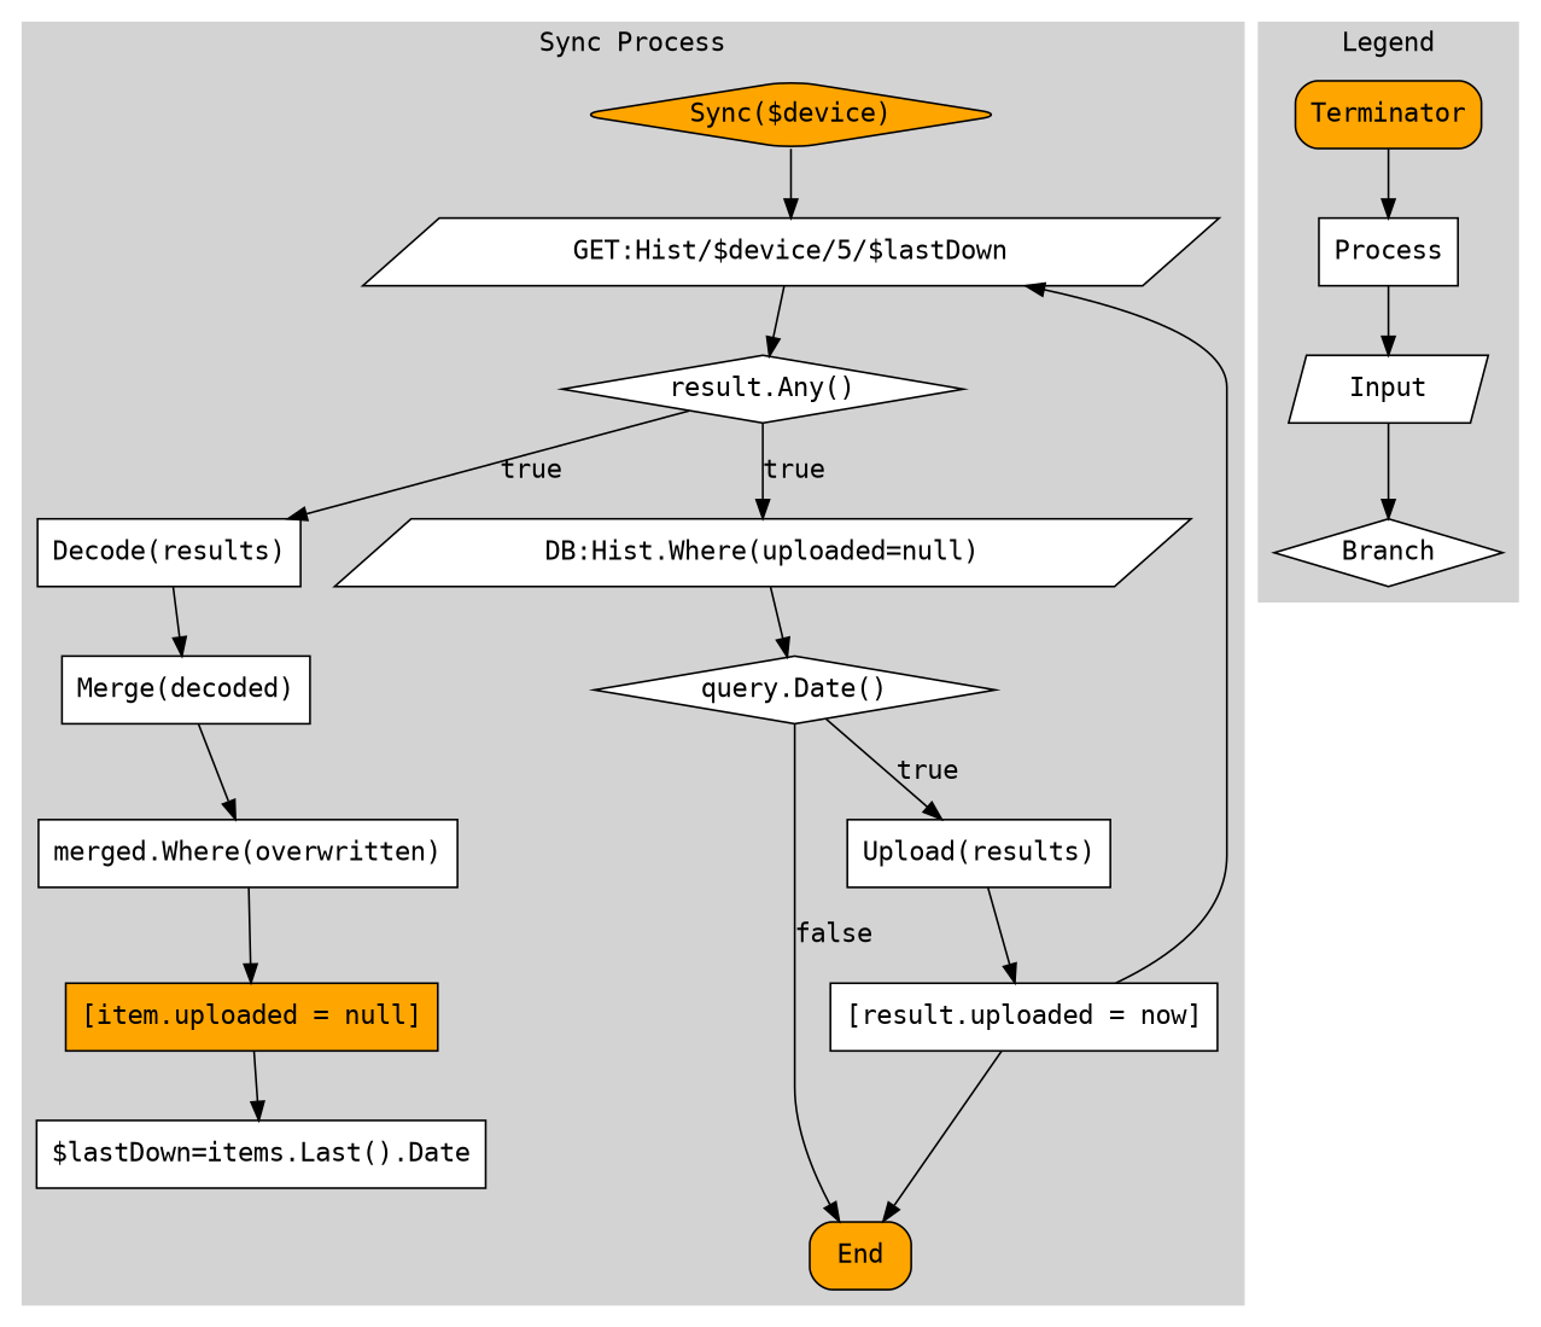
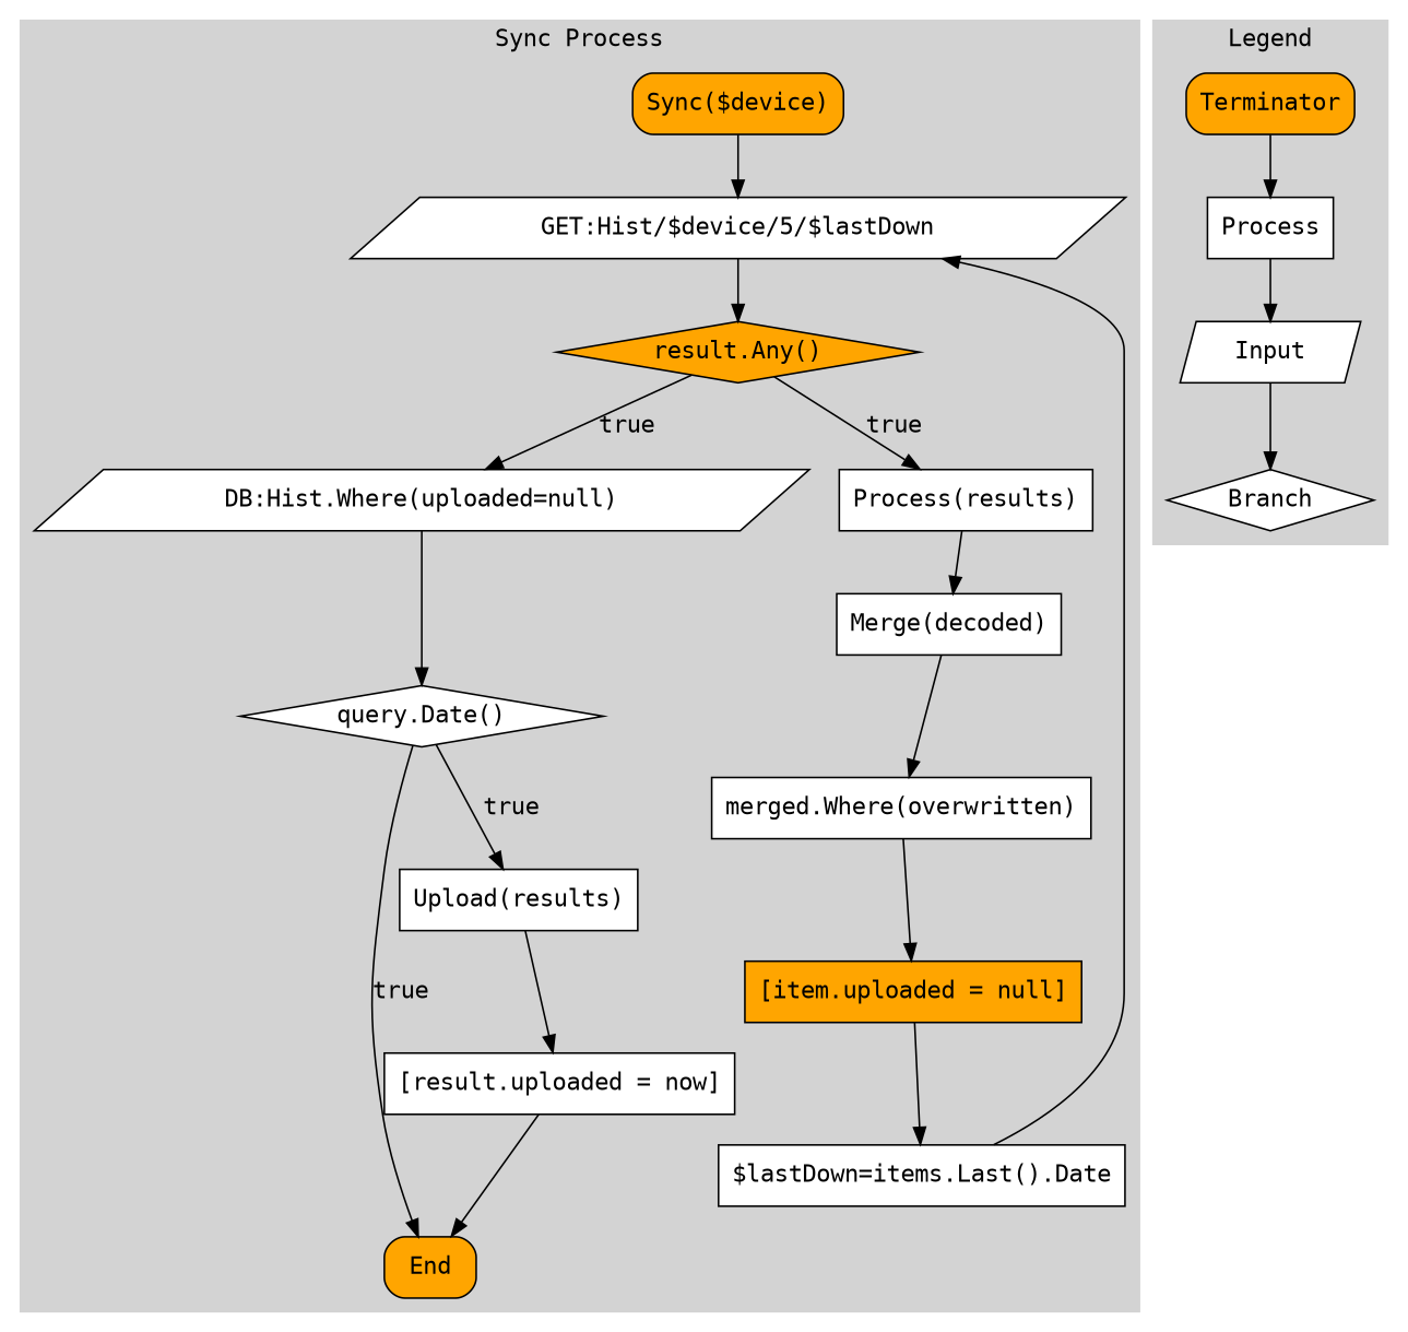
  digraph {
    fontname=consolas
    node [fillcolor=white fontname=consolas shape=box sides=4 skew=0.2 style=filled]
    edge [fontname=consolas]
-   n1 [fillcolor=orange label="Sync($device)" shape=diamond style="rounded,filled"]
+   n1 [fillcolor=orange label="Sync($device)" style="rounded,filled"]
    n2 [fillcolor=orange label=End style="rounded,filled"]
    n3 [label="GET:Hist/$device/5/$lastDown" shape=polygon]
-   n4 [label="result.Any()" shape=diamond]
+   n4 [fillcolor=orange label="result.Any()" shape=diamond]
    n5 [label="DB:Hist.Where(uploaded=null)" shape=polygon]
    n6 [label="query.Date()" shape=diamond]
-   n7 [label="Decode(results)"]
+   n7 [label="Process(results)"]
    n8 [label="Merge(decoded)"]
    n9 [label="merged.Where(overwritten)"]
    n10 [label="$lastDown=items.Last().Date"]
    n11 [fillcolor=orange label="[item.uploaded = null]"]
    n12 [label="Upload(results)"]
    n13 [label="[result.uploaded = now]"]
    Terminator [fillcolor=orange style="rounded, filled" sides="" skew=""]
    Process [sides="" skew=""]
    Input [shape=polygon]
    Branch [shape=diamond sides="" skew=""]
    subgraph cluster_1 {
      color=lightgray
      label="Sync Process"
      style=filled
      n3
      n4
      n5
      n6
      n7
      n8
      n9
      n10
      n11
      n12
      n13
      subgraph sub_2 {
        color=lightgray
        label="Sync Process"
        rank=source
        style=filled
        n1
      }
      subgraph sub_3 {
        color=lightgray
        label="Sync Process"
        rank=sink
        style=filled
        n2
      }
    }
    subgraph cluster_4 {
      color=lightgray
      label=Legend
      style=filled
      Terminator
      Process
      Input
      Branch
    }
    n1 -> n3
    n3 -> n4
    n4 -> n5 [label=true]
    n4 -> n7 [label=true]
    n5 -> n6
-   n6 -> n2 [label=false]
+   n6 -> n2 [label=true]
    n6 -> n12 [label=true]
    n7 -> n8
    n8 -> n9
    n9 -> n11
-   n13 -> n3
+   n10 -> n3
    n11 -> n10
    n12 -> n13
    n13 -> n2
    Terminator -> Process
    Process -> Input
    Input -> Branch
  }
